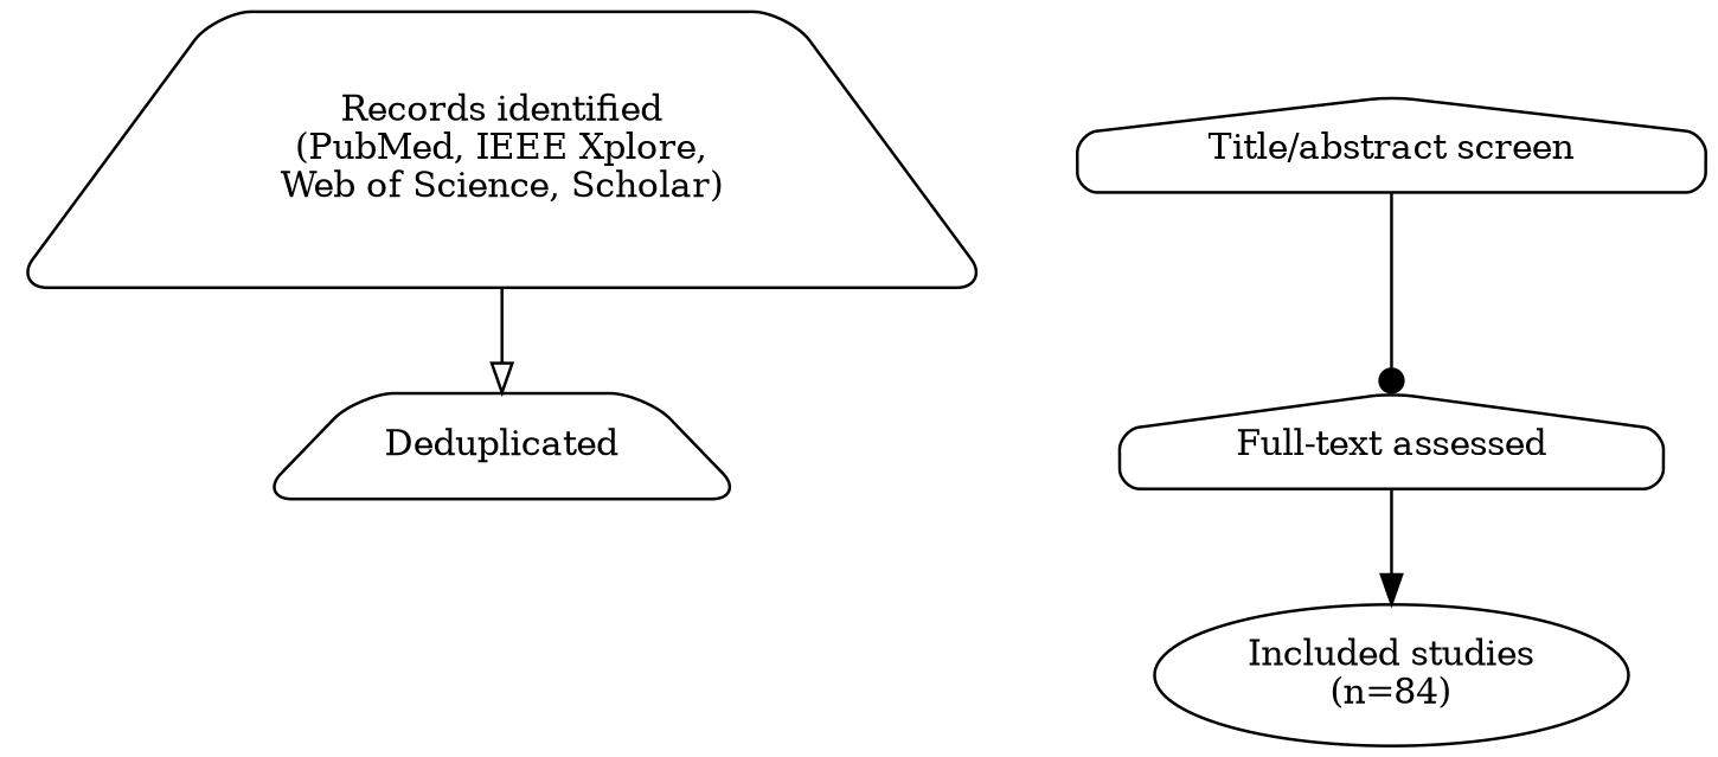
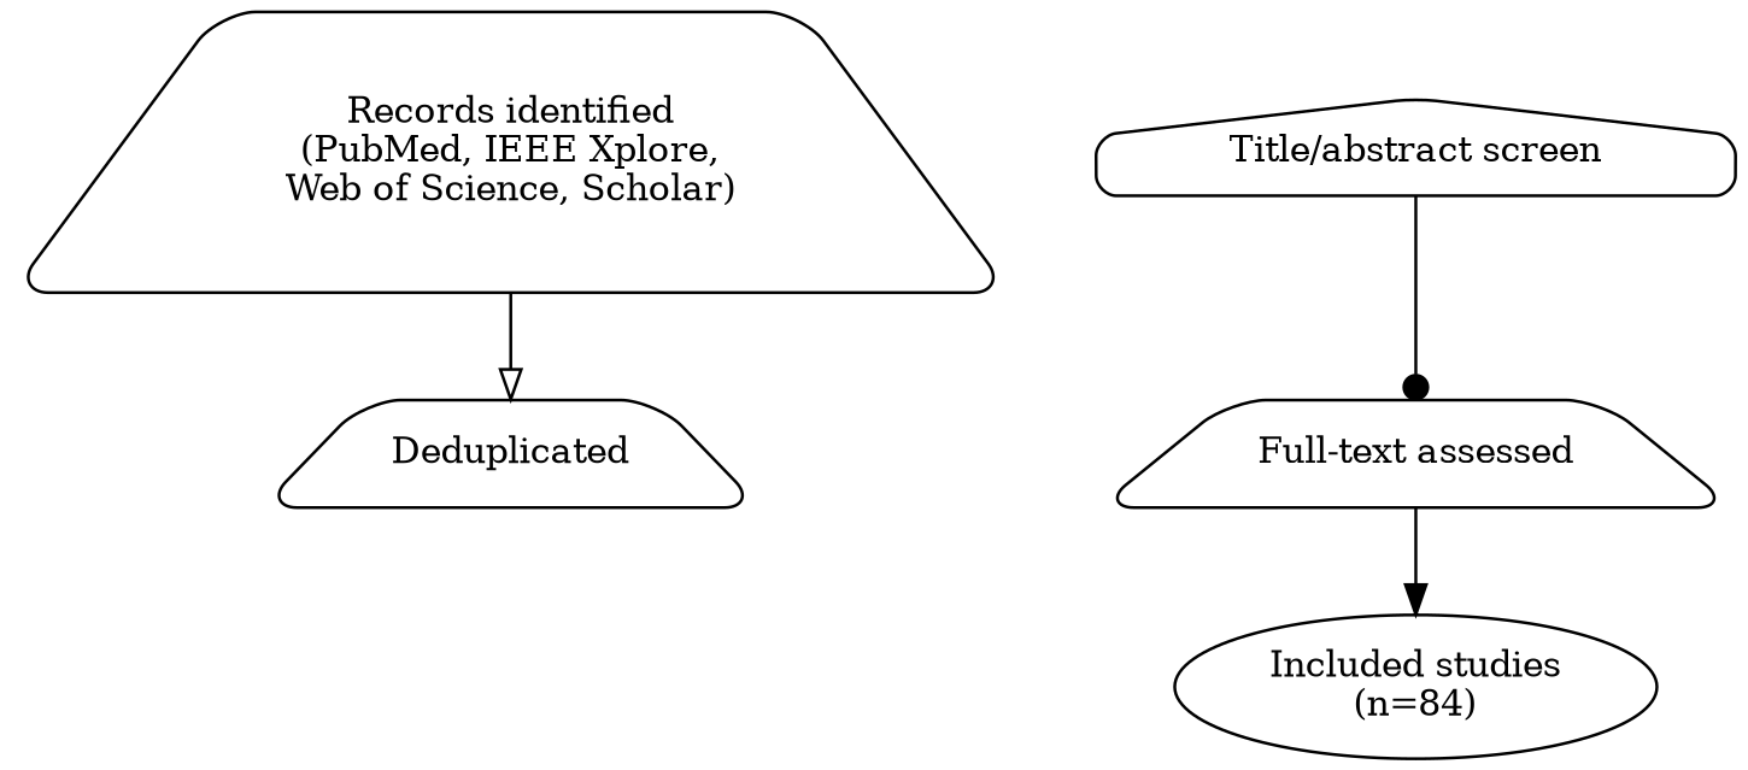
  digraph {
    nodesep=0.4
    rankdir=TB
    ranksep=0.5
    node [color=black fillcolor=white fontsize=12 shape=trapezium style="rounded,filled"]
    n1 [label="Records identified\n(PubMed, IEEE Xplore,\nWeb of Science, Scholar)"]
    n2 [label=Deduplicated]
    n3 [label="Title/abstract screen" shape=house]
-   n4 [label="Full-text assessed" shape=house]
+   n4 [label="Full-text assessed"]
    n5 [label="Included studies\n(n=84)" shape=ellipse]
    n1 -> n2 [arrowhead=onormal]
    n3 -> n4 [arrowhead=dot]
    n4 -> n5 [arrowhead=normal]
  }
